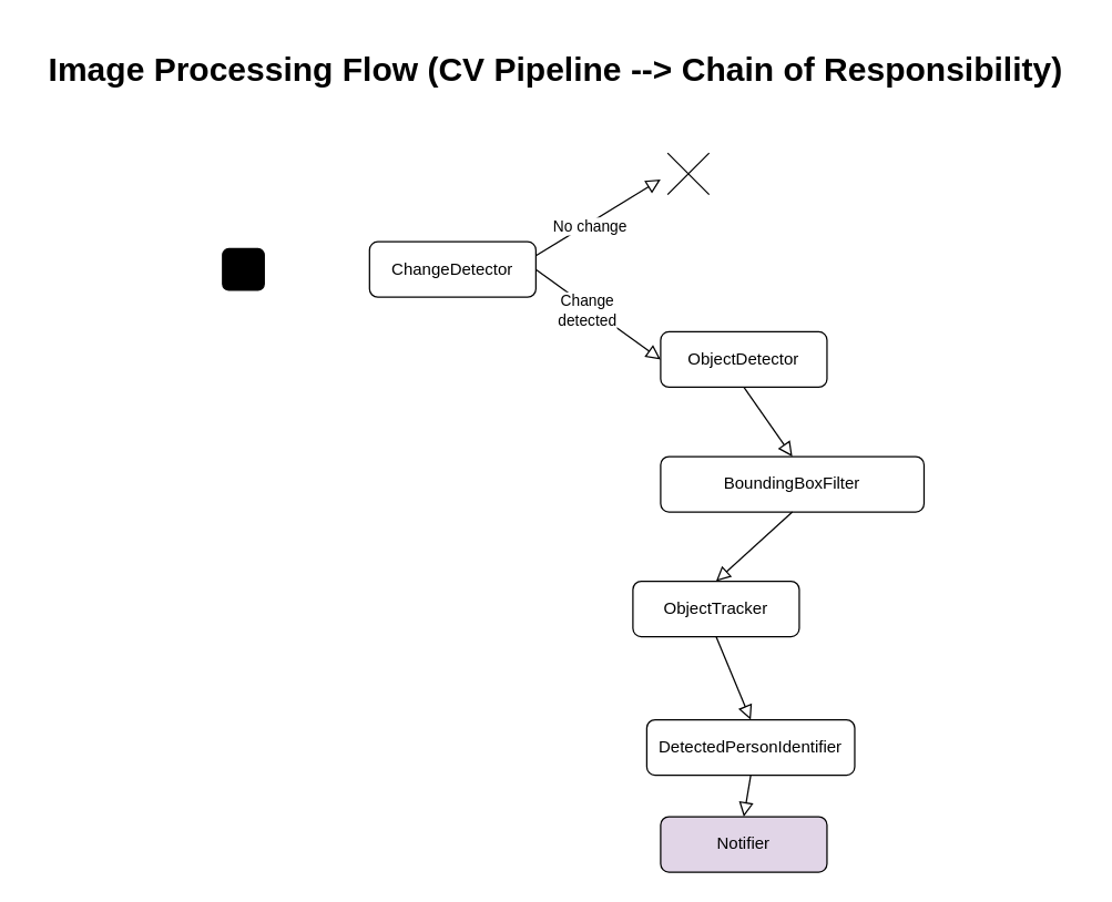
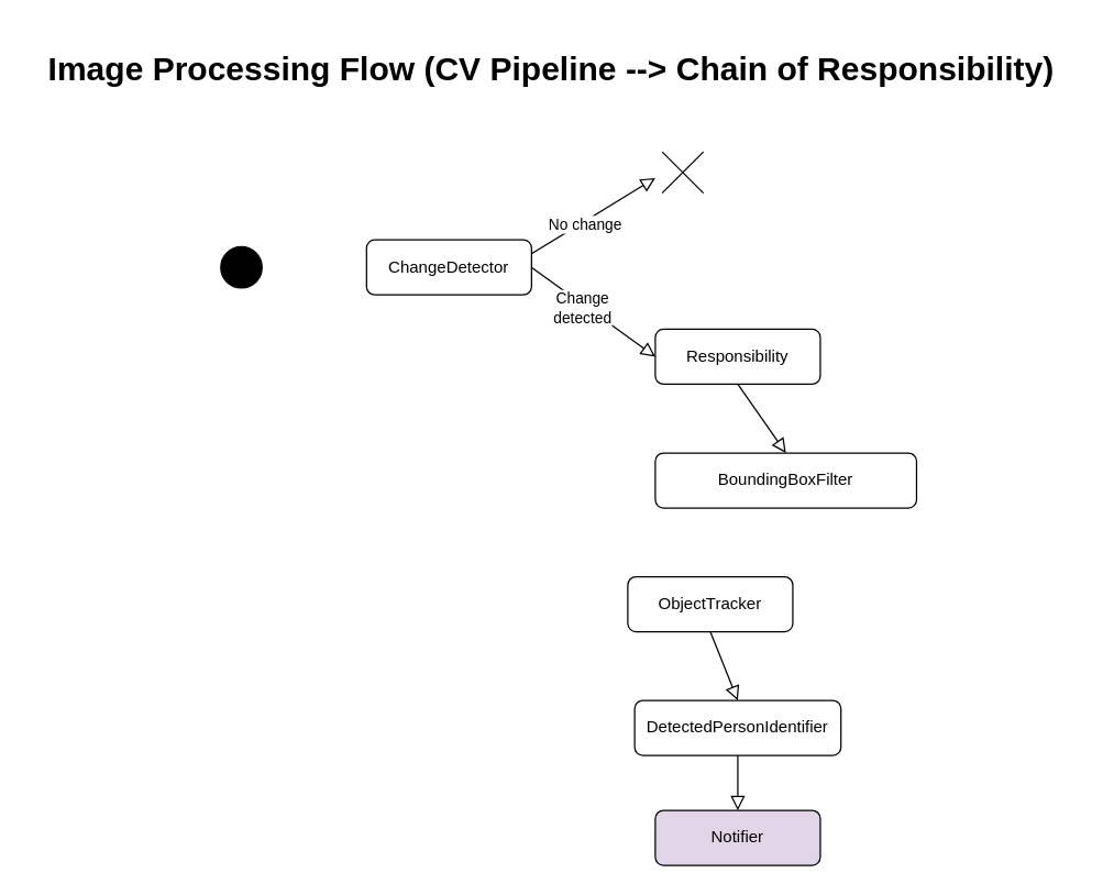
  <mxCell id="0" />
  <mxCell id="1" parent="0" />
- <mxCell id="2" value="rw" style="fillColor=strokeColor;html=1;rounded=1;" vertex="1" parent="1"><mxGeometry x="160" y="179" width="30" height="30" as="geometry" /></mxCell>
+ <mxCell id="2" value="rw" style="ellipse;fillColor=strokeColor;html=1;" vertex="1" parent="1"><mxGeometry x="160" y="179" width="30" height="30" as="geometry" /></mxCell>
  <mxCell id="3" value="ChangeDetector" style="rounded=1;whiteSpace=wrap;html=1;fontSize=12;glass=0;strokeWidth=1;shadow=0;" vertex="1" parent="1"><mxGeometry x="266" y="174" width="120" height="40" as="geometry" /></mxCell>
- <mxCell id="4" value="ObjectDetector" style="rounded=1;whiteSpace=wrap;html=1;fontSize=12;glass=0;strokeWidth=1;shadow=0;" vertex="1" parent="1"><mxGeometry x="476" y="239" width="120" height="40" as="geometry" /></mxCell>
+ <mxCell id="4" value="Responsibility" style="rounded=1;whiteSpace=wrap;html=1;fontSize=12;glass=0;strokeWidth=1;shadow=0;" vertex="1" parent="1"><mxGeometry x="476" y="239" width="120" height="40" as="geometry" /></mxCell>
  <mxCell id="5" value="" style="rounded=0;html=1;jettySize=auto;orthogonalLoop=1;fontSize=11;endArrow=block;endFill=0;endSize=8;strokeWidth=1;shadow=0;labelBackgroundColor=none;exitX=1;exitY=0.25;exitDx=0;exitDy=0;entryX=0;entryY=0.5;entryDx=0;entryDy=0;" edge="1" parent="1" source="3"><mxGeometry relative="1" as="geometry"><mxPoint x="416" y="204" as="sourcePoint" /><mxPoint x="476" y="129" as="targetPoint" /></mxGeometry></mxCell>
  <mxCell id="6" value="No change" style="edgeLabel;html=1;align=center;verticalAlign=middle;resizable=0;points=[];" vertex="1" connectable="0" parent="5"><mxGeometry x="-0.162" y="-2" relative="1" as="geometry"><mxPoint as="offset" /></mxGeometry></mxCell>
  <mxCell id="7" value="" style="rounded=0;html=1;jettySize=auto;orthogonalLoop=1;fontSize=11;endArrow=block;endFill=0;endSize=8;strokeWidth=1;shadow=0;labelBackgroundColor=none;exitX=1;exitY=0.5;exitDx=0;exitDy=0;entryX=0;entryY=0.5;entryDx=0;entryDy=0;" edge="1" parent="1" source="3" target="4"><mxGeometry relative="1" as="geometry"><mxPoint x="396" y="194" as="sourcePoint" /><mxPoint x="486" y="139" as="targetPoint" /></mxGeometry></mxCell>
  <mxCell id="8" value="Change&lt;div&gt;detected&lt;/div&gt;" style="edgeLabel;html=1;align=center;verticalAlign=middle;resizable=0;points=[];" vertex="1" connectable="0" parent="7"><mxGeometry x="-0.162" y="-2" relative="1" as="geometry"><mxPoint as="offset" /></mxGeometry></mxCell>
  <mxCell id="9" value="BoundingBoxFilter" style="rounded=1;whiteSpace=wrap;html=1;fontSize=12;glass=0;strokeWidth=1;shadow=0;" vertex="1" parent="1"><mxGeometry x="476" y="329" width="190" height="40" as="geometry" /></mxCell>
  <mxCell id="10" value="" style="rounded=0;html=1;jettySize=auto;orthogonalLoop=1;fontSize=11;endArrow=block;endFill=0;endSize=8;strokeWidth=1;shadow=0;labelBackgroundColor=none;exitX=0.5;exitY=1;exitDx=0;exitDy=0;entryX=0.5;entryY=0;entryDx=0;entryDy=0;" edge="1" parent="1" source="4" target="9"><mxGeometry relative="1" as="geometry"><mxPoint x="586" y="299" as="sourcePoint" /><mxPoint x="676" y="364" as="targetPoint" /></mxGeometry></mxCell>
  <mxCell id="11" value="ObjectTracker" style="rounded=1;whiteSpace=wrap;html=1;fontSize=12;glass=0;strokeWidth=1;shadow=0;" vertex="1" parent="1"><mxGeometry x="456" y="419" width="120" height="40" as="geometry" /></mxCell>
- <mxCell id="12" value="" style="rounded=0;html=1;jettySize=auto;orthogonalLoop=1;fontSize=11;endArrow=block;endFill=0;endSize=8;strokeWidth=1;shadow=0;labelBackgroundColor=none;exitX=0.5;exitY=1;exitDx=0;exitDy=0;entryX=0.5;entryY=0;entryDx=0;entryDy=0;" edge="1" parent="1" source="9" target="11"><mxGeometry relative="1" as="geometry"><mxPoint x="546" y="289" as="sourcePoint" /><mxPoint x="546" y="339" as="targetPoint" /></mxGeometry></mxCell>
- <mxCell id="13" value="DetectedPersonIdentifier" style="rounded=1;whiteSpace=wrap;html=1;fontSize=12;glass=0;strokeWidth=1;shadow=0;" vertex="1" parent="1"><mxGeometry x="466" y="519" width="150" height="40" as="geometry" /></mxCell>
+ <mxCell id="13" value="DetectedPersonIdentifier" style="rounded=1;whiteSpace=wrap;html=1;fontSize=12;glass=0;strokeWidth=1;shadow=0;" vertex="1" parent="1"><mxGeometry x="461" y="509" width="150" height="40" as="geometry" /></mxCell>
  <mxCell id="14" value="" style="shape=umlDestroy;html=1;" vertex="1" parent="1"><mxGeometry x="481" y="110" width="30" height="30" as="geometry" /></mxCell>
  <mxCell id="15" value="" style="rounded=0;html=1;jettySize=auto;orthogonalLoop=1;fontSize=11;endArrow=block;endFill=0;endSize=8;strokeWidth=1;shadow=0;labelBackgroundColor=none;exitX=0.5;exitY=1;exitDx=0;exitDy=0;entryX=0.5;entryY=0;entryDx=0;entryDy=0;" edge="1" parent="1" source="11" target="13"><mxGeometry relative="1" as="geometry"><mxPoint x="546" y="379" as="sourcePoint" /><mxPoint x="546" y="429" as="targetPoint" /></mxGeometry></mxCell>
  <mxCell id="16" value="Notifier" style="rounded=1;whiteSpace=wrap;html=1;fontSize=12;glass=0;strokeWidth=1;shadow=0;fillColor=#e1d5e7;" vertex="1" parent="1"><mxGeometry x="476" y="589" width="120" height="40" as="geometry" /></mxCell>
  <mxCell id="17" value="" style="rounded=0;html=1;jettySize=auto;orthogonalLoop=1;fontSize=11;endArrow=block;endFill=0;endSize=8;strokeWidth=1;shadow=0;labelBackgroundColor=none;exitX=0.5;exitY=1;exitDx=0;exitDy=0;entryX=0.5;entryY=0;entryDx=0;entryDy=0;" edge="1" parent="1" source="13" target="16"><mxGeometry relative="1" as="geometry"><mxPoint x="546" y="469" as="sourcePoint" /><mxPoint x="546" y="519" as="targetPoint" /></mxGeometry></mxCell>
  <mxCell id="18" value="Image Processing Flow (CV Pipeline --&amp;gt; Chain of Responsibility)" style="text;strokeColor=none;fillColor=none;html=1;fontSize=24;fontStyle=1;verticalAlign=middle;align=center;" vertex="1" parent="1"><mxGeometry x="20" y="20" width="760" height="60" as="geometry" /></mxCell>
